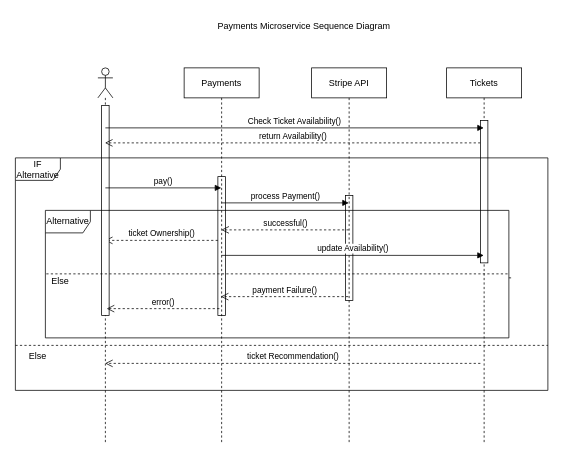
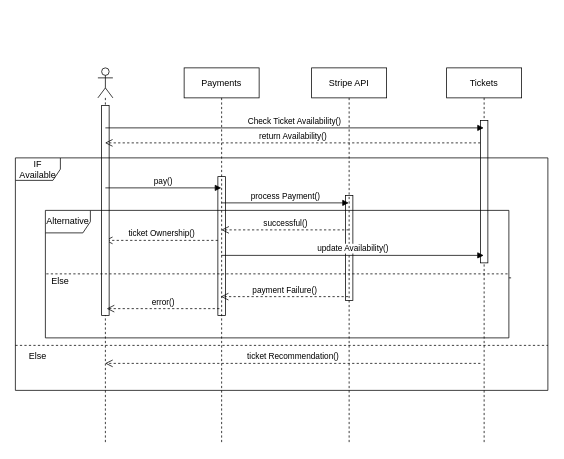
  <mxCell id="0" />
  <mxCell id="1" parent="0" />
  <mxCell id="2" value="" style="html=1;points=[];perimeter=orthogonalPerimeter;" vertex="1" parent="1"><mxGeometry x="290" y="235" width="10" height="185" as="geometry" /></mxCell>
  <mxCell id="3" value="" style="html=1;points=[];perimeter=orthogonalPerimeter;" vertex="1" parent="1"><mxGeometry x="460" y="260" width="10" height="140" as="geometry" /></mxCell>
- <mxCell id="4" value="Payments Microservice Sequence Diagram" style="text;html=1;strokeColor=none;fillColor=none;align=center;verticalAlign=middle;whiteSpace=wrap;rounded=0;" vertex="1" parent="1"><mxGeometry x="265" y="20" width="280" height="30" as="geometry" /></mxCell>
  <mxCell id="5" value="Payments" style="shape=umlLifeline;perimeter=lifelinePerimeter;whiteSpace=wrap;html=1;container=1;collapsible=0;recursiveResize=0;outlineConnect=0;" vertex="1" parent="1"><mxGeometry x="245" y="90" width="100" height="500" as="geometry" /></mxCell>
  <mxCell id="6" value="ticket Ownership()" style="html=1;verticalAlign=bottom;endArrow=open;dashed=1;endSize=8;rounded=0;" edge="1" parent="5" target="7"><mxGeometry relative="1" as="geometry"><mxPoint x="45" y="230" as="sourcePoint" /><mxPoint x="-35" y="230" as="targetPoint" /></mxGeometry></mxCell>
  <mxCell id="7" value="" style="shape=umlLifeline;participant=umlActor;perimeter=lifelinePerimeter;whiteSpace=wrap;html=1;container=1;collapsible=0;recursiveResize=0;verticalAlign=top;spacingTop=36;outlineConnect=0;" vertex="1" parent="1"><mxGeometry x="130" y="90" width="20" height="500" as="geometry" /></mxCell>
  <mxCell id="8" value="" style="html=1;points=[];perimeter=orthogonalPerimeter;" vertex="1" parent="7"><mxGeometry x="5" y="50" width="10" height="280" as="geometry" /></mxCell>
  <mxCell id="9" value="Stripe API" style="shape=umlLifeline;perimeter=lifelinePerimeter;whiteSpace=wrap;html=1;container=1;collapsible=0;recursiveResize=0;outlineConnect=0;" vertex="1" parent="1"><mxGeometry x="415" y="90" width="100" height="500" as="geometry" /></mxCell>
  <mxCell id="10" value="Tickets" style="shape=umlLifeline;perimeter=lifelinePerimeter;whiteSpace=wrap;html=1;container=1;collapsible=0;recursiveResize=0;outlineConnect=0;" vertex="1" parent="1"><mxGeometry x="595" y="90" width="100" height="500" as="geometry" /></mxCell>
  <mxCell id="11" value="return Availability()" style="html=1;verticalAlign=bottom;endArrow=open;dashed=1;endSize=8;rounded=0;" edge="1" parent="10" target="7"><mxGeometry relative="1" as="geometry"><mxPoint x="45" y="100" as="sourcePoint" /><mxPoint x="-35" y="100" as="targetPoint" /></mxGeometry></mxCell>
  <mxCell id="12" value="" style="html=1;points=[];perimeter=orthogonalPerimeter;" vertex="1" parent="10"><mxGeometry x="45" y="70" width="10" height="190" as="geometry" /></mxCell>
  <mxCell id="13" value="Check Ticket Availability()" style="html=1;verticalAlign=bottom;endArrow=block;rounded=0;" edge="1" parent="1" target="10"><mxGeometry width="80" relative="1" as="geometry"><mxPoint x="140" y="170" as="sourcePoint" /><mxPoint x="200" y="170" as="targetPoint" /></mxGeometry></mxCell>
  <mxCell id="14" value="pay()" style="html=1;verticalAlign=bottom;endArrow=block;rounded=0;" edge="1" parent="1" target="5"><mxGeometry width="80" relative="1" as="geometry"><mxPoint x="140" y="250" as="sourcePoint" /><mxPoint x="220" y="250" as="targetPoint" /></mxGeometry></mxCell>
  <mxCell id="15" value="process Payment()" style="html=1;verticalAlign=bottom;endArrow=block;rounded=0;" edge="1" parent="1"><mxGeometry width="80" relative="1" as="geometry"><mxPoint x="294.667" y="270" as="sourcePoint" /><mxPoint x="464.5" y="270" as="targetPoint" /></mxGeometry></mxCell>
  <mxCell id="16" value="successful()" style="html=1;verticalAlign=bottom;endArrow=open;dashed=1;endSize=8;rounded=0;" edge="1" parent="1"><mxGeometry relative="1" as="geometry"><mxPoint x="464.5" y="306" as="sourcePoint" /><mxPoint x="294.667" y="306" as="targetPoint" /></mxGeometry></mxCell>
  <mxCell id="17" value="update Availability()" style="html=1;verticalAlign=bottom;endArrow=block;rounded=0;" edge="1" parent="1" source="5" target="10"><mxGeometry width="80" relative="1" as="geometry"><mxPoint x="460" y="340" as="sourcePoint" /><mxPoint x="540" y="340" as="targetPoint" /></mxGeometry></mxCell>
  <mxCell id="18" value="payment Failure()" style="html=1;verticalAlign=bottom;endArrow=open;dashed=1;endSize=8;rounded=0;" edge="1" parent="1"><mxGeometry relative="1" as="geometry"><mxPoint x="463.83" y="395" as="sourcePoint" /><mxPoint x="293.997" y="395" as="targetPoint" /></mxGeometry></mxCell>
  <mxCell id="19" value="error()" style="html=1;verticalAlign=bottom;endArrow=open;dashed=1;endSize=8;rounded=0;" edge="1" parent="1"><mxGeometry relative="1" as="geometry"><mxPoint x="292" y="411" as="sourcePoint" /><mxPoint x="141.81" y="411" as="targetPoint" /></mxGeometry></mxCell>
  <mxCell id="20" value="Alternative" style="shape=umlFrame;whiteSpace=wrap;html=1;" vertex="1" parent="1"><mxGeometry x="60" y="280" width="618" height="170" as="geometry" /></mxCell>
  <mxCell id="21" value="" style="endArrow=none;dashed=1;html=1;rounded=0;entryX=1.002;entryY=0.526;entryDx=0;entryDy=0;entryPerimeter=0;" edge="1" parent="1" source="20"><mxGeometry width="50" height="50" relative="1" as="geometry"><mxPoint x="90" y="372.04" as="sourcePoint" /><mxPoint x="681.77" y="370" as="targetPoint" /></mxGeometry></mxCell>
  <mxCell id="22" value="" style="endArrow=none;dashed=1;html=1;rounded=0;exitX=0.002;exitY=0.498;exitDx=0;exitDy=0;exitPerimeter=0;entryX=0.998;entryY=0.498;entryDx=0;entryDy=0;entryPerimeter=0;" edge="1" parent="1" source="20" target="20"><mxGeometry width="50" height="50" relative="1" as="geometry"><mxPoint x="440" y="360" as="sourcePoint" /><mxPoint x="490" y="310" as="targetPoint" /></mxGeometry></mxCell>
  <mxCell id="23" value="Else" style="text;html=1;strokeColor=none;fillColor=none;align=center;verticalAlign=middle;whiteSpace=wrap;rounded=0;" vertex="1" parent="1"><mxGeometry x="50" y="360" width="60" height="30" as="geometry" /></mxCell>
- <mxCell id="24" value="IF Alternative" style="shape=umlFrame;whiteSpace=wrap;html=1;" vertex="1" parent="1"><mxGeometry x="20" y="210" width="710" height="310" as="geometry" /></mxCell>
+ <mxCell id="24" value="IF Available" style="shape=umlFrame;whiteSpace=wrap;html=1;" vertex="1" parent="1"><mxGeometry x="20" y="210" width="710" height="310" as="geometry" /></mxCell>
  <mxCell id="25" value="Else" style="text;html=1;strokeColor=none;fillColor=none;align=center;verticalAlign=middle;whiteSpace=wrap;rounded=0;" vertex="1" parent="1"><mxGeometry x="20" y="460" width="60" height="30" as="geometry" /></mxCell>
  <mxCell id="26" value="" style="endArrow=none;dashed=1;html=1;rounded=0;exitX=0;exitY=0;exitDx=0;exitDy=0;" edge="1" parent="1" source="25"><mxGeometry width="50" height="50" relative="1" as="geometry"><mxPoint x="410" y="330" as="sourcePoint" /><mxPoint x="730" y="460" as="targetPoint" /></mxGeometry></mxCell>
  <mxCell id="27" value="ticket Recommendation()" style="html=1;verticalAlign=bottom;endArrow=open;dashed=1;endSize=8;rounded=0;" edge="1" parent="1"><mxGeometry relative="1" as="geometry"><mxPoint x="640" y="484" as="sourcePoint" /><mxPoint x="139.667" y="484" as="targetPoint" /></mxGeometry></mxCell>
